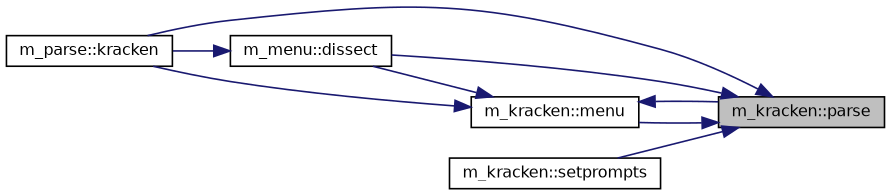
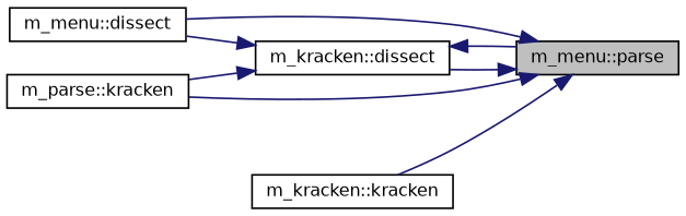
  digraph {
    rankdir=RL
    node [color=black fillcolor=white fontname=Helvetica fontsize=10 shape=record style=filled]
    edge [color=midnightblue dir=back fontname=Helvetica fontsize=10 labelfontname=Helvetica labelfontsize=10 style=solid]
-   n1 [fillcolor=grey75 fontcolor=black height=0.2 label="m_kracken::parse" width=0.4]
+   n1 [fillcolor=grey75 fontcolor=black height=0.2 label="m_menu::parse" width=0.4]
    n2 [height=0.2 label="m_menu::dissect" width=0.4]
    n3 [height=0.2 label="m_parse::kracken" width=0.4]
-   n4 [height=0.2 label="m_kracken::menu" width=0.4]
-   n5 [height=0.2 label="m_kracken::setprompts" width=0.4]
+   n4 [height=0.2 label="m_kracken::dissect" width=0.4]
+   n5 [height=0.2 label="m_kracken::kracken" width=0.4]
    n1 -> n2
    n1 -> n3
    n1 -> n4
    n1 -> n5
-   n2 -> n3
    n4 -> n1
    n4 -> n2
    n4 -> n3
  }
